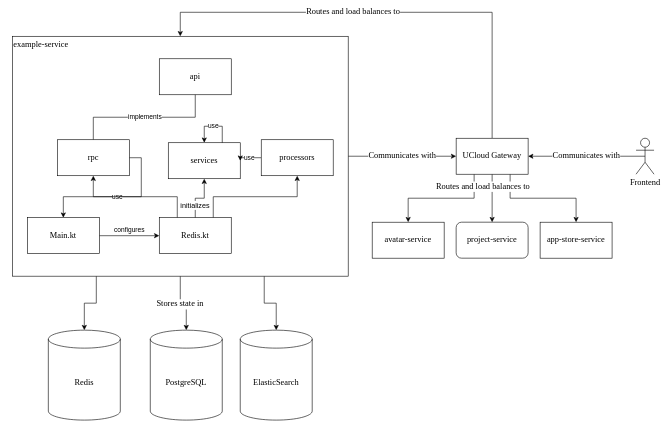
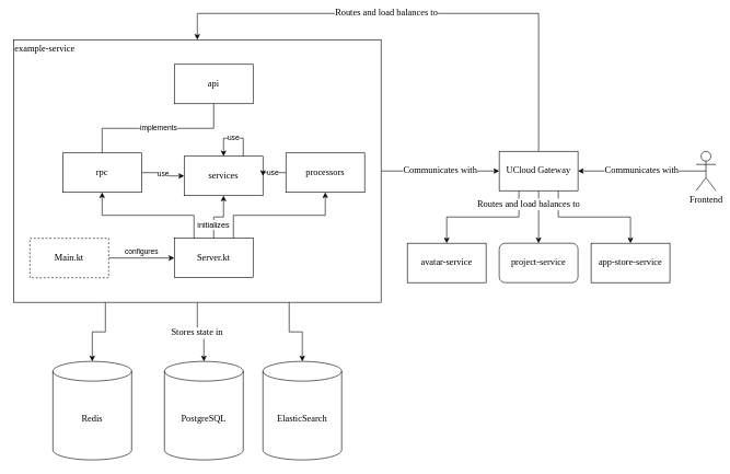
  <mxCell id="0" />
  <mxCell id="1" parent="0" />
  <mxCell id="2" style="edgeStyle=orthogonalEdgeStyle;rounded=0;orthogonalLoop=1;jettySize=auto;html=1;exitX=0.25;exitY=1;exitDx=0;exitDy=0;entryX=0.5;entryY=0;entryDx=0;entryDy=0;entryPerimeter=0;fontFamily=IBM Plex Sans;fontSize=14;" parent="1" source="6" target="7" edge="1"><mxGeometry relative="1" as="geometry" /></mxCell>
  <mxCell id="3" style="edgeStyle=orthogonalEdgeStyle;rounded=0;orthogonalLoop=1;jettySize=auto;html=1;exitX=0.5;exitY=1;exitDx=0;exitDy=0;entryX=0.5;entryY=0;entryDx=0;entryDy=0;entryPerimeter=0;fontFamily=IBM Plex Sans;fontSize=14;" parent="1" source="6" target="8" edge="1"><mxGeometry relative="1" as="geometry" /></mxCell>
  <mxCell id="4" style="edgeStyle=orthogonalEdgeStyle;rounded=0;orthogonalLoop=1;jettySize=auto;html=1;exitX=0.75;exitY=1;exitDx=0;exitDy=0;entryX=0.5;entryY=0;entryDx=0;entryDy=0;entryPerimeter=0;fontFamily=IBM Plex Sans;fontSize=14;" parent="1" source="6" target="9" edge="1"><mxGeometry relative="1" as="geometry" /></mxCell>
  <mxCell id="5" value="Communicates with" style="edgeStyle=orthogonalEdgeStyle;rounded=0;orthogonalLoop=1;jettySize=auto;html=1;exitX=1;exitY=0.5;exitDx=0;exitDy=0;entryX=0;entryY=0.5;entryDx=0;entryDy=0;fontFamily=IBM Plex Sans;fontSize=14;" parent="1" source="6" target="20" edge="1"><mxGeometry relative="1" as="geometry" /></mxCell>
  <mxCell id="6" value="example-service" style="rounded=0;whiteSpace=wrap;html=1;align=left;verticalAlign=top;fontFamily=IBM Plex Sans;fontSource=https%3A%2F%2Ffonts.googleapis.com%2Fcss%3Ffamily%3DIBM%2BPlex%2BSans;fontSize=14;" parent="1" vertex="1"><mxGeometry y="60" width="560" height="400" as="geometry" x="20" /></mxCell>
  <mxCell id="7" value="Redis" style="shape=cylinder3;whiteSpace=wrap;html=1;boundedLbl=1;backgroundOutline=1;size=15;fontFamily=IBM Plex Sans;fontSize=14;align=center;" parent="1" vertex="1"><mxGeometry x="80" y="550" width="120" height="150" as="geometry" /></mxCell>
  <mxCell id="8" value="PostgreSQL" style="shape=cylinder3;whiteSpace=wrap;html=1;boundedLbl=1;backgroundOutline=1;size=15;fontFamily=IBM Plex Sans;fontSize=14;align=center;" parent="1" vertex="1"><mxGeometry x="250" y="550" width="120" height="150" as="geometry" /></mxCell>
  <mxCell id="9" value="ElasticSearch" style="shape=cylinder3;whiteSpace=wrap;html=1;boundedLbl=1;backgroundOutline=1;size=15;fontFamily=IBM Plex Sans;fontSize=14;align=center;" parent="1" vertex="1"><mxGeometry x="400" y="550" width="120" height="150" as="geometry" /></mxCell>
  <mxCell id="10" value="Stores state in" style="text;html=1;strokeColor=none;fillColor=none;align=center;verticalAlign=middle;whiteSpace=wrap;rounded=0;fontFamily=IBM Plex Sans;fontSize=14;labelBackgroundColor=#ffffff;" parent="1" vertex="1"><mxGeometry x="80" y="497" width="440" height="20" as="geometry" /></mxCell>
  <mxCell id="11" value="api" style="rounded=0;whiteSpace=wrap;html=1;labelBackgroundColor=#ffffff;fontFamily=IBM Plex Sans;fontSize=14;align=center;" parent="1" vertex="1"><mxGeometry x="265" y="97.5" width="120" height="60" as="geometry" /></mxCell>
  <mxCell id="12" value="implements" style="edgeStyle=orthogonalEdgeStyle;rounded=0;orthogonalLoop=1;jettySize=auto;html=1;exitX=0.5;exitY=0;exitDx=0;exitDy=0;entryX=0.5;entryY=1;entryDx=0;entryDy=0;endArrow=none;" edge="1" parent="1" source="14" target="11"><mxGeometry relative="1" as="geometry" /></mxCell>
- <mxCell id="13" value="use" style="edgeStyle=orthogonalEdgeStyle;rounded=0;orthogonalLoop=1;jettySize=auto;html=1;exitX=1;exitY=0.5;exitDx=0;exitDy=0;" edge="1" parent="1" source="14" target="32"><mxGeometry relative="1" as="geometry" /></mxCell>
+ <mxCell id="13" value="use" style="edgeStyle=orthogonalEdgeStyle;rounded=0;orthogonalLoop=1;jettySize=auto;html=1;exitX=1;exitY=0.5;exitDx=0;exitDy=0;entryX=0;entryY=0.5;entryDx=0;entryDy=0;" edge="1" parent="1" source="14" target="15"><mxGeometry relative="1" as="geometry" /></mxCell>
  <mxCell id="14" value="rpc" style="rounded=0;whiteSpace=wrap;html=1;labelBackgroundColor=#ffffff;fontFamily=IBM Plex Sans;fontSize=14;align=center;" parent="1" vertex="1"><mxGeometry x="95" y="232.5" width="120" height="60" as="geometry" /></mxCell>
  <mxCell id="15" value="services" style="rounded=0;whiteSpace=wrap;html=1;labelBackgroundColor=#ffffff;fontFamily=IBM Plex Sans;fontSize=14;align=center;" parent="1" vertex="1"><mxGeometry x="280" y="237.5" width="120" height="60" as="geometry" /></mxCell>
  <mxCell id="16" value="Routes and load balances to" style="edgeStyle=orthogonalEdgeStyle;rounded=0;orthogonalLoop=1;jettySize=auto;html=1;exitX=0.5;exitY=0;exitDx=0;exitDy=0;entryX=0.5;entryY=0;entryDx=0;entryDy=0;fontFamily=IBM Plex Sans;fontSize=14;" parent="1" source="20" target="6" edge="1"><mxGeometry x="0.147" relative="1" as="geometry"><Array as="points"><mxPoint x="820" y="20" /><mxPoint x="300" y="20" /></Array><mxPoint as="offset" /></mxGeometry></mxCell>
  <mxCell id="17" value="" style="edgeStyle=orthogonalEdgeStyle;rounded=0;orthogonalLoop=1;jettySize=auto;html=1;fontFamily=IBM Plex Sans;fontSize=14;labelBackgroundColor=#ffffff;" parent="1" source="20" target="22" edge="1"><mxGeometry relative="1" as="geometry" /></mxCell>
  <mxCell id="18" style="edgeStyle=orthogonalEdgeStyle;rounded=0;orthogonalLoop=1;jettySize=auto;html=1;exitX=0.25;exitY=1;exitDx=0;exitDy=0;entryX=0.5;entryY=0;entryDx=0;entryDy=0;fontFamily=IBM Plex Sans;fontSize=14;" parent="1" source="20" target="21" edge="1"><mxGeometry relative="1" as="geometry" /></mxCell>
  <mxCell id="19" style="edgeStyle=orthogonalEdgeStyle;rounded=0;orthogonalLoop=1;jettySize=auto;html=1;exitX=0.75;exitY=1;exitDx=0;exitDy=0;entryX=0.5;entryY=0;entryDx=0;entryDy=0;fontFamily=IBM Plex Sans;fontSize=14;" parent="1" source="20" target="23" edge="1"><mxGeometry relative="1" as="geometry" /></mxCell>
  <mxCell id="20" value="UCloud Gateway" style="rounded=0;whiteSpace=wrap;html=1;labelBackgroundColor=#ffffff;fontFamily=IBM Plex Sans;fontSize=14;align=center;" parent="1" vertex="1"><mxGeometry x="760" y="230" width="120" height="60" as="geometry" /></mxCell>
  <mxCell id="21" value="avatar-service" style="rounded=0;whiteSpace=wrap;html=1;labelBackgroundColor=#ffffff;fontFamily=IBM Plex Sans;fontSize=14;align=center;" parent="1" vertex="1"><mxGeometry x="620" y="370" width="120" height="60" as="geometry" /></mxCell>
  <mxCell id="22" value="project-service" style="whiteSpace=wrap;html=1;labelBackgroundColor=#ffffff;fontFamily=IBM Plex Sans;fontSize=14;align=center;rounded=1;" parent="1" vertex="1"><mxGeometry x="760" y="370" width="120" height="60" as="geometry" /></mxCell>
  <mxCell id="23" value="app-store-service" style="rounded=0;whiteSpace=wrap;html=1;labelBackgroundColor=#ffffff;fontFamily=IBM Plex Sans;fontSize=14;align=center;" parent="1" vertex="1"><mxGeometry x="900" y="370" width="120" height="60" as="geometry" /></mxCell>
  <mxCell id="24" value="&lt;meta charset=&quot;utf-8&quot;&gt;&lt;span style=&quot;color: rgb(0, 0, 0); font-family: &amp;quot;ibm plex sans&amp;quot;; font-size: 14px; font-style: normal; font-weight: 400; letter-spacing: normal; text-align: center; text-indent: 0px; text-transform: none; word-spacing: 0px; background-color: rgb(255, 255, 255); display: inline; float: none;&quot;&gt;Routes and load balances to&lt;/span&gt;" style="text;html=1;strokeColor=none;fillColor=none;align=center;verticalAlign=middle;whiteSpace=wrap;rounded=0;labelBackgroundColor=#ffffff;fontFamily=IBM Plex Sans;fontSize=14;" parent="1" vertex="1"><mxGeometry x="610" y="301" width="390" height="20" as="geometry" /></mxCell>
  <mxCell id="25" value="Communicates with" style="edgeStyle=orthogonalEdgeStyle;rounded=0;orthogonalLoop=1;jettySize=auto;html=1;exitX=0.5;exitY=0.5;exitDx=0;exitDy=0;exitPerimeter=0;entryX=1;entryY=0.5;entryDx=0;entryDy=0;labelBackgroundColor=#ffffff;fontFamily=IBM Plex Sans;fontSize=14;" parent="1" source="26" target="20" edge="1"><mxGeometry relative="1" as="geometry" /></mxCell>
  <mxCell id="26" value="Frontend" style="shape=umlActor;verticalLabelPosition=bottom;verticalAlign=top;html=1;outlineConnect=0;labelBackgroundColor=#ffffff;fontFamily=IBM Plex Sans;fontSize=14;align=center;" parent="1" vertex="1"><mxGeometry x="1060" y="230" width="30" height="60" as="geometry" /></mxCell>
  <mxCell id="27" style="edgeStyle=orthogonalEdgeStyle;rounded=0;orthogonalLoop=1;jettySize=auto;html=1;exitX=0.5;exitY=0;exitDx=0;exitDy=0;entryX=0.5;entryY=1;entryDx=0;entryDy=0;" edge="1" parent="1" source="30" target="15"><mxGeometry relative="1" as="geometry" /></mxCell>
  <mxCell id="28" style="edgeStyle=orthogonalEdgeStyle;rounded=0;orthogonalLoop=1;jettySize=auto;html=1;exitX=0.75;exitY=0;exitDx=0;exitDy=0;entryX=0.5;entryY=1;entryDx=0;entryDy=0;" edge="1" parent="1" source="30" target="34"><mxGeometry relative="1" as="geometry" /></mxCell>
  <mxCell id="29" style="edgeStyle=orthogonalEdgeStyle;rounded=0;orthogonalLoop=1;jettySize=auto;html=1;exitX=0.25;exitY=0;exitDx=0;exitDy=0;entryX=0.5;entryY=1;entryDx=0;entryDy=0;" edge="1" parent="1" source="30" target="14"><mxGeometry relative="1" as="geometry" /></mxCell>
- <mxCell id="30" value="Redis.kt" style="rounded=0;whiteSpace=wrap;html=1;labelBackgroundColor=#ffffff;fontFamily=IBM Plex Sans;fontSize=14;align=center;" parent="1" vertex="1"><mxGeometry x="265" y="362.5" width="120" height="60" as="geometry" /></mxCell>
+ <mxCell id="30" value="Server.kt" style="rounded=0;whiteSpace=wrap;html=1;labelBackgroundColor=#ffffff;fontFamily=IBM Plex Sans;fontSize=14;align=center;" parent="1" vertex="1"><mxGeometry x="265" y="362.5" width="120" height="60" as="geometry" /></mxCell>
  <mxCell id="31" value="configures" style="edgeStyle=orthogonalEdgeStyle;rounded=0;orthogonalLoop=1;jettySize=auto;html=1;" edge="1" parent="1" source="32" target="30"><mxGeometry y="10" relative="1" as="geometry"><mxPoint as="offset" /></mxGeometry></mxCell>
- <mxCell id="32" value="Main.kt" style="rounded=0;whiteSpace=wrap;html=1;labelBackgroundColor=#ffffff;fontFamily=IBM Plex Sans;fontSize=14;align=center;" parent="1" vertex="1"><mxGeometry x="45" y="362.5" width="120" height="60" as="geometry" /></mxCell>
+ <mxCell id="32" value="Main.kt" style="rounded=0;whiteSpace=wrap;html=1;labelBackgroundColor=#ffffff;fontFamily=IBM Plex Sans;fontSize=14;align=center;dashed=1;" parent="1" vertex="1"><mxGeometry x="45" y="362.5" width="120" height="60" as="geometry" /></mxCell>
  <mxCell id="33" value="use" style="edgeStyle=orthogonalEdgeStyle;rounded=0;orthogonalLoop=1;jettySize=auto;html=1;exitX=0;exitY=0.5;exitDx=0;exitDy=0;entryX=1;entryY=0.5;entryDx=0;entryDy=0;" edge="1" parent="1" source="34" target="15"><mxGeometry relative="1" as="geometry" /></mxCell>
  <mxCell id="34" value="processors" style="rounded=0;whiteSpace=wrap;html=1;labelBackgroundColor=#ffffff;fontFamily=IBM Plex Sans;fontSize=14;align=center;" parent="1" vertex="1"><mxGeometry x="435" y="232.5" width="120" height="60" as="geometry" /></mxCell>
  <mxCell id="35" value="initializes" style="text;html=1;strokeColor=none;fillColor=none;align=center;verticalAlign=middle;whiteSpace=wrap;rounded=0;labelBackgroundColor=#ffffff;" vertex="1" parent="1"><mxGeometry x="265" y="331.5" width="120" height="20" as="geometry" /></mxCell>
  <mxCell id="36" value="use" style="edgeStyle=orthogonalEdgeStyle;rounded=0;orthogonalLoop=1;jettySize=auto;html=1;exitX=0.75;exitY=0;exitDx=0;exitDy=0;entryX=0.5;entryY=0;entryDx=0;entryDy=0;" edge="1" parent="1" source="15" target="15"><mxGeometry relative="1" as="geometry"><Array as="points"><mxPoint x="355" y="210" /><mxPoint x="325" y="210" /></Array></mxGeometry></mxCell>
